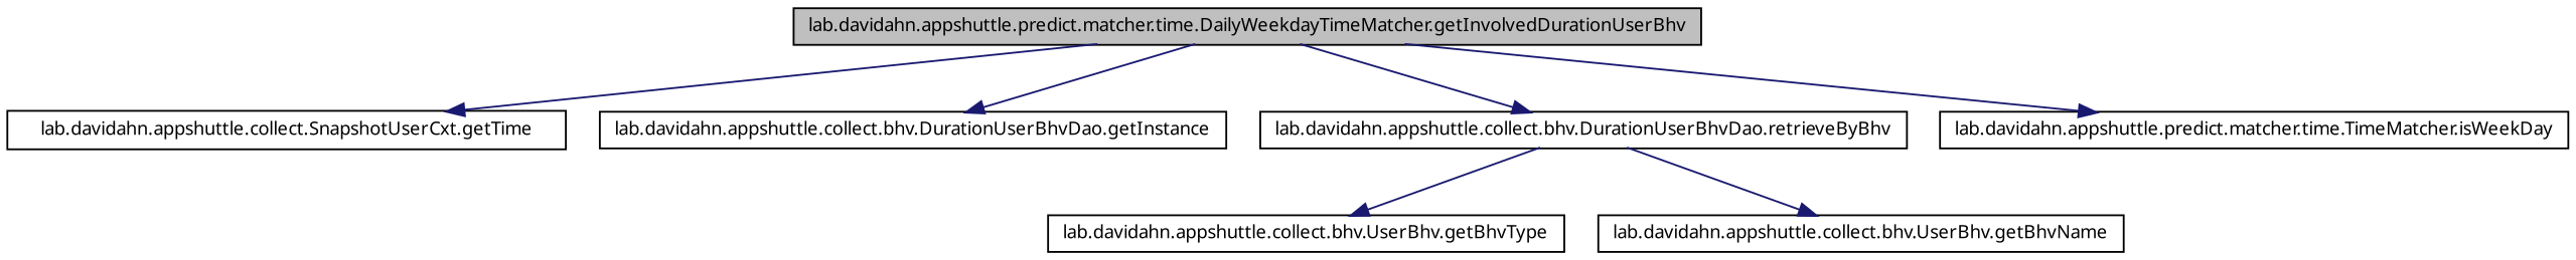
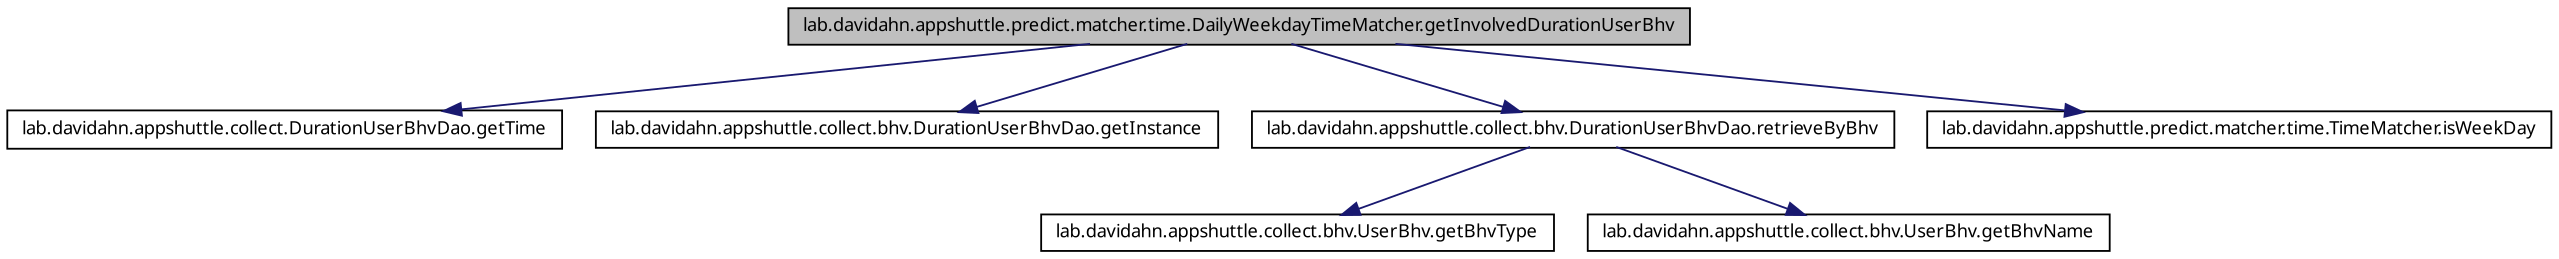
  digraph {
    rankdir=TB
    fontname="Noto Sans"
    node [color=black fillcolor=white fontname="Noto Sans" fontsize=10 shape=record style=filled]
    edge [color=midnightblue fontname="Noto Sans" fontsize=10 labelfontname=Helvetica labelfontsize=10 style=solid]
    n1 [fillcolor=grey75 fontcolor=black height=0.2 label="lab.davidahn.appshuttle.predict.matcher.time.DailyWeekdayTimeMatcher.getInvolvedDurationUserBhv" width=0.4]
-   n2 [height=0.2 label="lab.davidahn.appshuttle.collect.SnapshotUserCxt.getTime" width=0.4]
+   n2 [height=0.2 label="lab.davidahn.appshuttle.collect.DurationUserBhvDao.getTime" width=0.4]
    n3 [height=0.2 label="lab.davidahn.appshuttle.collect.bhv.DurationUserBhvDao.getInstance" width=0.4]
    n4 [height=0.2 label="lab.davidahn.appshuttle.collect.bhv.DurationUserBhvDao.retrieveByBhv" width=0.4]
    n5 [height=0.2 label="lab.davidahn.appshuttle.predict.matcher.time.TimeMatcher.isWeekDay" width=0.4]
    n6 [height=0.2 label="lab.davidahn.appshuttle.collect.bhv.UserBhv.getBhvType" width=0.4]
    n7 [height=0.2 label="lab.davidahn.appshuttle.collect.bhv.UserBhv.getBhvName" width=0.4]
    n1 -> n2
    n1 -> n3
    n1 -> n4
    n1 -> n5
    n4 -> n6
    n4 -> n7
  }
